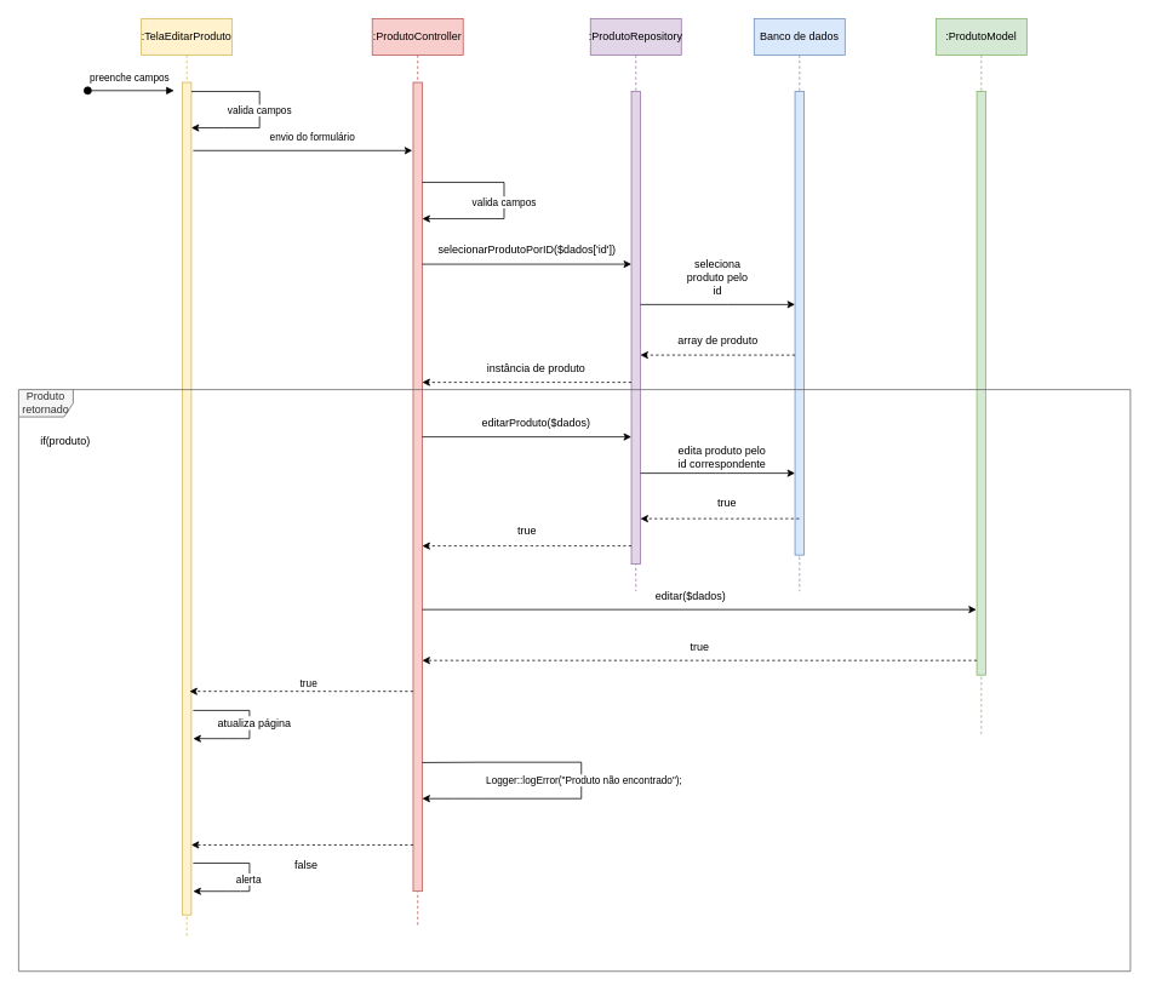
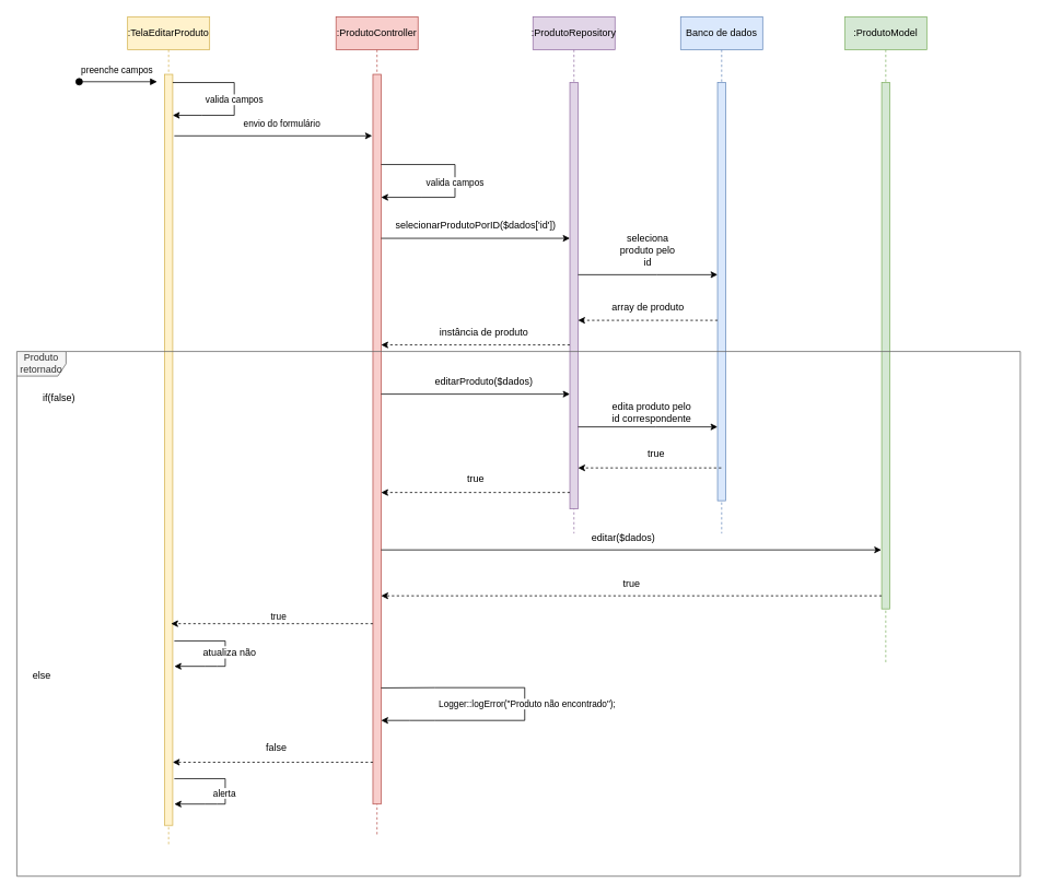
  <mxCell id="0" />
  <mxCell id="1" parent="0" />
  <mxCell id="2" value=":TelaEditarProduto" style="shape=umlLifeline;perimeter=lifelinePerimeter;whiteSpace=wrap;html=1;container=0;dropTarget=0;collapsible=0;recursiveResize=0;outlineConnect=0;portConstraint=eastwest;newEdgeStyle={&quot;edgeStyle&quot;:&quot;elbowEdgeStyle&quot;,&quot;elbow&quot;:&quot;vertical&quot;,&quot;curved&quot;:0,&quot;rounded&quot;:0};fillColor=#fff2cc;strokeColor=#d6b656;" parent="1" vertex="1"><mxGeometry x="155" y="20" width="100" height="1010" as="geometry" /></mxCell>
  <mxCell id="3" value="" style="html=1;points=[];perimeter=orthogonalPerimeter;outlineConnect=0;targetShapes=umlLifeline;portConstraint=eastwest;newEdgeStyle={&quot;edgeStyle&quot;:&quot;elbowEdgeStyle&quot;,&quot;elbow&quot;:&quot;vertical&quot;,&quot;curved&quot;:0,&quot;rounded&quot;:0};fillColor=#fff2cc;strokeColor=#d6b656;" parent="2" vertex="1"><mxGeometry x="45" y="70" width="10" height="916" as="geometry" /></mxCell>
  <mxCell id="4" value="" style="endArrow=classic;html=1;rounded=0;" parent="2" source="3" target="3" edge="1"><mxGeometry width="50" height="50" relative="1" as="geometry"><mxPoint x="220" y="250" as="sourcePoint" /><mxPoint x="60" y="120" as="targetPoint" /><Array as="points"><mxPoint x="130" y="80" /><mxPoint x="130" y="120" /><mxPoint x="90" y="120" /></Array></mxGeometry></mxCell>
  <mxCell id="5" value="valida campos" style="edgeLabel;html=1;align=center;verticalAlign=middle;resizable=0;points=[];" parent="4" vertex="1" connectable="0"><mxGeometry x="0.052" y="-1" relative="1" as="geometry"><mxPoint y="-5" as="offset" /></mxGeometry></mxCell>
  <mxCell id="6" value=":ProdutoController" style="shape=umlLifeline;perimeter=lifelinePerimeter;whiteSpace=wrap;html=1;container=0;dropTarget=0;collapsible=0;recursiveResize=0;outlineConnect=0;portConstraint=eastwest;newEdgeStyle={&quot;edgeStyle&quot;:&quot;elbowEdgeStyle&quot;,&quot;elbow&quot;:&quot;vertical&quot;,&quot;curved&quot;:0,&quot;rounded&quot;:0};fillColor=#f8cecc;strokeColor=#b85450;" parent="1" vertex="1"><mxGeometry x="409" y="20" width="100" height="1000" as="geometry" /></mxCell>
  <mxCell id="7" value="" style="html=1;points=[];perimeter=orthogonalPerimeter;outlineConnect=0;targetShapes=umlLifeline;portConstraint=eastwest;newEdgeStyle={&quot;edgeStyle&quot;:&quot;elbowEdgeStyle&quot;,&quot;elbow&quot;:&quot;vertical&quot;,&quot;curved&quot;:0,&quot;rounded&quot;:0};fillColor=#f8cecc;strokeColor=#b85450;" parent="6" vertex="1"><mxGeometry x="45" y="70" width="10" height="890" as="geometry" /></mxCell>
  <mxCell id="8" value="" style="endArrow=classic;html=1;rounded=0;" parent="6" source="7" target="7" edge="1"><mxGeometry width="50" height="50" relative="1" as="geometry"><mxPoint x="60" y="180" as="sourcePoint" /><mxPoint x="60" y="220" as="targetPoint" /><Array as="points"><mxPoint x="145" y="180" /><mxPoint x="145" y="220" /><mxPoint x="105" y="220" /></Array></mxGeometry></mxCell>
  <mxCell id="9" value="valida campos" style="edgeLabel;html=1;align=center;verticalAlign=middle;resizable=0;points=[];" parent="8" vertex="1" connectable="0"><mxGeometry x="0.052" y="-1" relative="1" as="geometry"><mxPoint y="-5" as="offset" /></mxGeometry></mxCell>
  <mxCell id="10" value=":ProdutoModel" style="shape=umlLifeline;perimeter=lifelinePerimeter;whiteSpace=wrap;html=1;container=0;dropTarget=0;collapsible=0;recursiveResize=0;outlineConnect=0;portConstraint=eastwest;newEdgeStyle={&quot;edgeStyle&quot;:&quot;elbowEdgeStyle&quot;,&quot;elbow&quot;:&quot;vertical&quot;,&quot;curved&quot;:0,&quot;rounded&quot;:0};fillColor=#d5e8d4;strokeColor=#82b366;" parent="1" vertex="1"><mxGeometry x="1029" y="20" width="100" height="788" as="geometry" /></mxCell>
  <mxCell id="11" value="" style="html=1;points=[];perimeter=orthogonalPerimeter;outlineConnect=0;targetShapes=umlLifeline;portConstraint=eastwest;newEdgeStyle={&quot;edgeStyle&quot;:&quot;elbowEdgeStyle&quot;,&quot;elbow&quot;:&quot;vertical&quot;,&quot;curved&quot;:0,&quot;rounded&quot;:0};fillColor=#d5e8d4;strokeColor=#82b366;" parent="10" vertex="1"><mxGeometry x="45" y="80" width="10" height="642" as="geometry" /></mxCell>
  <mxCell id="12" value=":ProdutoRepository" style="shape=umlLifeline;perimeter=lifelinePerimeter;whiteSpace=wrap;html=1;container=0;dropTarget=0;collapsible=0;recursiveResize=0;outlineConnect=0;portConstraint=eastwest;newEdgeStyle={&quot;edgeStyle&quot;:&quot;elbowEdgeStyle&quot;,&quot;elbow&quot;:&quot;vertical&quot;,&quot;curved&quot;:0,&quot;rounded&quot;:0};fillColor=#e1d5e7;strokeColor=#9673a6;" parent="1" vertex="1"><mxGeometry x="649" y="20" width="100" height="630" as="geometry" /></mxCell>
  <mxCell id="13" value="" style="html=1;points=[];perimeter=orthogonalPerimeter;outlineConnect=0;targetShapes=umlLifeline;portConstraint=eastwest;newEdgeStyle={&quot;edgeStyle&quot;:&quot;elbowEdgeStyle&quot;,&quot;elbow&quot;:&quot;vertical&quot;,&quot;curved&quot;:0,&quot;rounded&quot;:0};fillColor=#e1d5e7;strokeColor=#9673a6;" parent="12" vertex="1"><mxGeometry x="45" y="80" width="10" height="520" as="geometry" /></mxCell>
  <mxCell id="14" value="Banco de dados" style="shape=umlLifeline;perimeter=lifelinePerimeter;whiteSpace=wrap;html=1;container=0;dropTarget=0;collapsible=0;recursiveResize=0;outlineConnect=0;portConstraint=eastwest;newEdgeStyle={&quot;edgeStyle&quot;:&quot;elbowEdgeStyle&quot;,&quot;elbow&quot;:&quot;vertical&quot;,&quot;curved&quot;:0,&quot;rounded&quot;:0};fillColor=#dae8fc;strokeColor=#6c8ebf;" parent="1" vertex="1"><mxGeometry x="829" y="20" width="100" height="630" as="geometry" /></mxCell>
  <mxCell id="15" value="" style="html=1;points=[];perimeter=orthogonalPerimeter;outlineConnect=0;targetShapes=umlLifeline;portConstraint=eastwest;newEdgeStyle={&quot;edgeStyle&quot;:&quot;elbowEdgeStyle&quot;,&quot;elbow&quot;:&quot;vertical&quot;,&quot;curved&quot;:0,&quot;rounded&quot;:0};fillColor=#dae8fc;strokeColor=#6c8ebf;" parent="14" vertex="1"><mxGeometry x="45" y="80" width="10" height="510" as="geometry" /></mxCell>
  <mxCell id="16" value="" style="endArrow=classic;html=1;rounded=0;" parent="1" edge="1"><mxGeometry width="50" height="50" relative="1" as="geometry"><mxPoint x="212" y="165" as="sourcePoint" /><mxPoint x="453" y="165" as="targetPoint" /></mxGeometry></mxCell>
  <mxCell id="17" value="envio do formulário" style="edgeLabel;html=1;align=center;verticalAlign=middle;resizable=0;points=[];" parent="16" vertex="1" connectable="0"><mxGeometry x="0.108" y="2" relative="1" as="geometry"><mxPoint x="-4" y="-14" as="offset" /></mxGeometry></mxCell>
  <mxCell id="18" value="" style="endArrow=classic;html=1;rounded=0;" parent="1" edge="1"><mxGeometry width="50" height="50" relative="1" as="geometry"><mxPoint x="464" y="290" as="sourcePoint" /><mxPoint x="694" y="290" as="targetPoint" /></mxGeometry></mxCell>
  <mxCell id="19" value="selecionarProdutoPorID($dados['id'])" style="text;html=1;align=center;verticalAlign=middle;resizable=0;points=[];autosize=1;strokeColor=none;fillColor=none;" parent="1" vertex="1"><mxGeometry x="469" y="260" width="220" height="30" as="geometry" /></mxCell>
  <mxCell id="20" value="" style="endArrow=classic;html=1;rounded=0;" parent="1" source="13" target="15" edge="1"><mxGeometry width="50" height="50" relative="1" as="geometry"><mxPoint x="709" y="334" as="sourcePoint" /><mxPoint x="869" y="334" as="targetPoint" /><Array as="points"><mxPoint x="799.63" y="334.38" /></Array></mxGeometry></mxCell>
  <mxCell id="21" value="seleciona produto pelo id" style="text;html=1;align=center;verticalAlign=middle;whiteSpace=wrap;rounded=0;" parent="1" vertex="1"><mxGeometry x="749" y="290" width="80" height="30" as="geometry" /></mxCell>
  <mxCell id="22" value="" style="endArrow=classic;html=1;rounded=0;dashed=1;" parent="1" source="15" edge="1"><mxGeometry width="50" height="50" relative="1" as="geometry"><mxPoint x="869" y="390" as="sourcePoint" /><mxPoint x="703.914" y="390" as="targetPoint" /></mxGeometry></mxCell>
  <mxCell id="23" value="array de produto" style="text;html=1;align=center;verticalAlign=middle;resizable=0;points=[];autosize=1;strokeColor=none;fillColor=none;" parent="1" vertex="1"><mxGeometry x="734" y="360" width="110" height="30" as="geometry" /></mxCell>
  <mxCell id="24" value="Produto retornado" style="shape=umlFrame;whiteSpace=wrap;html=1;pointerEvents=0;fillColor=#f5f5f5;fontColor=#333333;strokeColor=#666666;" parent="1" vertex="1"><mxGeometry x="20" y="428" width="1223" height="640" as="geometry" /></mxCell>
- <mxCell id="25" value="if(produto)" style="text;html=1;align=center;verticalAlign=middle;resizable=0;points=[];autosize=1;strokeColor=none;fillColor=none;" parent="1" vertex="1"><mxGeometry x="31" y="470" width="80" height="30" as="geometry" /></mxCell>
+ <mxCell id="25" value="if(false)" style="text;html=1;align=center;verticalAlign=middle;resizable=0;points=[];autosize=1;strokeColor=none;fillColor=none;" parent="1" vertex="1"><mxGeometry x="31" y="470" width="80" height="30" as="geometry" /></mxCell>
  <mxCell id="26" value="" style="endArrow=classic;html=1;rounded=0;" parent="1" edge="1"><mxGeometry width="50" height="50" relative="1" as="geometry"><mxPoint x="464" y="480" as="sourcePoint" /><mxPoint x="694" y="480" as="targetPoint" /></mxGeometry></mxCell>
  <mxCell id="27" value="editarProduto($dados)" style="text;html=1;align=center;verticalAlign=middle;resizable=0;points=[];autosize=1;strokeColor=none;fillColor=none;" parent="1" vertex="1"><mxGeometry x="519" y="450" width="140" height="30" as="geometry" /></mxCell>
  <mxCell id="28" value="" style="endArrow=classic;html=1;rounded=0;dashed=1;" parent="1" edge="1"><mxGeometry width="50" height="50" relative="1" as="geometry"><mxPoint x="694" y="420" as="sourcePoint" /><mxPoint x="464" y="420" as="targetPoint" /></mxGeometry></mxCell>
  <mxCell id="29" value="instância de produto" style="text;html=1;align=center;verticalAlign=middle;resizable=0;points=[];autosize=1;strokeColor=none;fillColor=none;" parent="1" vertex="1"><mxGeometry x="524" y="390" width="130" height="30" as="geometry" /></mxCell>
  <mxCell id="30" value="" style="endArrow=classic;html=1;rounded=0;" parent="1" source="13" target="15" edge="1"><mxGeometry width="50" height="50" relative="1" as="geometry"><mxPoint x="529" y="450" as="sourcePoint" /><mxPoint x="869" y="520" as="targetPoint" /><Array as="points"><mxPoint x="799" y="520" /></Array></mxGeometry></mxCell>
  <mxCell id="31" value="edita produto pelo id correspondente" style="text;html=1;align=center;verticalAlign=middle;whiteSpace=wrap;rounded=0;" parent="1" vertex="1"><mxGeometry x="739" y="488" width="110" height="30" as="geometry" /></mxCell>
  <mxCell id="32" value="" style="endArrow=classic;html=1;rounded=0;dashed=1;" parent="1" source="14" target="13" edge="1"><mxGeometry width="50" height="50" relative="1" as="geometry"><mxPoint x="689" y="470" as="sourcePoint" /><mxPoint x="719" y="570" as="targetPoint" /><Array as="points"><mxPoint x="779" y="570" /></Array></mxGeometry></mxCell>
  <mxCell id="33" value="true" style="text;html=1;align=center;verticalAlign=middle;resizable=0;points=[];autosize=1;strokeColor=none;fillColor=none;" parent="1" vertex="1"><mxGeometry x="779" y="538" width="40" height="30" as="geometry" /></mxCell>
  <mxCell id="34" value="" style="endArrow=classic;html=1;rounded=0;dashed=1;" parent="1" source="13" target="7" edge="1"><mxGeometry width="50" height="50" relative="1" as="geometry"><mxPoint x="679" y="600" as="sourcePoint" /><mxPoint x="469" y="600" as="targetPoint" /><Array as="points"><mxPoint x="589" y="600" /></Array></mxGeometry></mxCell>
  <mxCell id="35" value="true" style="text;html=1;align=center;verticalAlign=middle;resizable=0;points=[];autosize=1;strokeColor=none;fillColor=none;" parent="1" vertex="1"><mxGeometry x="559" y="568" width="40" height="30" as="geometry" /></mxCell>
  <mxCell id="36" value="" style="endArrow=classic;html=1;rounded=0;" parent="1" source="7" edge="1"><mxGeometry width="50" height="50" relative="1" as="geometry"><mxPoint x="479" y="670" as="sourcePoint" /><mxPoint x="1073.5" y="670" as="targetPoint" /></mxGeometry></mxCell>
  <mxCell id="37" value="editar($dados)" style="text;html=1;align=center;verticalAlign=middle;resizable=0;points=[];autosize=1;strokeColor=none;fillColor=none;" parent="1" vertex="1"><mxGeometry x="709" y="640" width="100" height="30" as="geometry" /></mxCell>
  <mxCell id="38" value="" style="endArrow=classic;html=1;rounded=0;dashed=1;" parent="1" edge="1" source="7"><mxGeometry width="50" height="50" relative="1" as="geometry"><mxPoint x="304" y="760" as="sourcePoint" /><mxPoint x="208" y="760" as="targetPoint" /></mxGeometry></mxCell>
  <mxCell id="39" value="true" style="edgeLabel;html=1;align=center;verticalAlign=middle;resizable=0;points=[];" parent="38" vertex="1" connectable="0"><mxGeometry x="-0.062" y="2" relative="1" as="geometry"><mxPoint x="-1" y="-12" as="offset" /></mxGeometry></mxCell>
+ <mxCell id="40" value="else" style="text;html=1;align=center;verticalAlign=middle;resizable=0;points=[];autosize=1;strokeColor=none;fillColor=none;" parent="1" vertex="1"><mxGeometry x="25" y="808" width="50" height="30" as="geometry" /></mxCell>
  <mxCell id="41" value="" style="endArrow=classic;html=1;rounded=0;exitX=1;exitY=0.742;exitDx=0;exitDy=0;exitPerimeter=0;" parent="1" edge="1"><mxGeometry width="50" height="50" relative="1" as="geometry"><mxPoint x="464" y="838.38" as="sourcePoint" /><mxPoint x="464" y="878" as="targetPoint" /><Array as="points"><mxPoint x="529" y="838" /><mxPoint x="639" y="838" /><mxPoint x="639" y="878" /><mxPoint x="529" y="878" /><mxPoint x="499" y="878" /></Array></mxGeometry></mxCell>
  <mxCell id="42" value="Logger::logError(&quot;Produto não encontrado&quot;);" style="edgeLabel;html=1;align=center;verticalAlign=middle;resizable=0;points=[];" parent="41" vertex="1" connectable="0"><mxGeometry x="0.003" y="2" relative="1" as="geometry"><mxPoint y="-1" as="offset" /></mxGeometry></mxCell>
  <mxCell id="43" value="" style="endArrow=classic;html=1;rounded=0;dashed=1;" parent="1" edge="1"><mxGeometry width="50" height="50" relative="1" as="geometry"><mxPoint x="454" y="929" as="sourcePoint" /><mxPoint x="210" y="929" as="targetPoint" /></mxGeometry></mxCell>
- <mxCell id="44" value="false" style="text;html=1;align=center;verticalAlign=middle;resizable=0;points=[];autosize=1;strokeColor=none;fillColor=none;" parent="1" vertex="1"><mxGeometry x="314" y="938" width="43" height="26" as="geometry" /></mxCell>
+ <mxCell id="44" value="false" style="text;html=1;align=center;verticalAlign=middle;resizable=0;points=[];autosize=1;strokeColor=none;fillColor=none;" parent="1" vertex="1"><mxGeometry x="314" y="898" width="43" height="26" as="geometry" /></mxCell>
  <mxCell id="45" value="" style="endArrow=classic;html=1;rounded=0;dashed=1;" edge="1" parent="1" source="11"><mxGeometry width="50" height="50" relative="1" as="geometry"><mxPoint x="694" y="726" as="sourcePoint" /><mxPoint x="464" y="726" as="targetPoint" /><Array as="points"><mxPoint x="589" y="726" /></Array></mxGeometry></mxCell>
  <mxCell id="46" value="true" style="text;html=1;align=center;verticalAlign=middle;resizable=0;points=[];autosize=1;strokeColor=none;fillColor=none;" vertex="1" parent="1"><mxGeometry x="749" y="697" width="40" height="30" as="geometry" /></mxCell>
  <mxCell id="47" value="preenche campos" style="html=1;verticalAlign=bottom;startArrow=oval;endArrow=block;startSize=8;edgeStyle=elbowEdgeStyle;elbow=vertical;curved=0;rounded=0;" parent="1" edge="1"><mxGeometry x="-0.034" y="5" relative="1" as="geometry"><mxPoint x="96" y="99" as="sourcePoint" /><mxPoint as="offset" /><mxPoint x="191" y="99.348" as="targetPoint" /></mxGeometry></mxCell>
  <mxCell id="48" value="" style="endArrow=classic;html=1;rounded=0;" edge="1" parent="1"><mxGeometry width="50" height="50" relative="1" as="geometry"><mxPoint x="212" y="781" as="sourcePoint" /><mxPoint x="212" y="812" as="targetPoint" /><Array as="points"><mxPoint x="274" y="781" /><mxPoint x="274" y="812" /><mxPoint x="264" y="812" /><mxPoint x="249" y="812" /></Array></mxGeometry></mxCell>
- <mxCell id="49" value="atualiza página" style="text;html=1;align=center;verticalAlign=middle;resizable=0;points=[];autosize=1;strokeColor=none;fillColor=none;shadow=0;labelBackgroundColor=default;" vertex="1" parent="1"><mxGeometry x="229" y="782" width="99" height="26" as="geometry" /></mxCell>
+ <mxCell id="49" value="atualiza não" style="text;html=1;align=center;verticalAlign=middle;resizable=0;points=[];autosize=1;strokeColor=none;fillColor=none;shadow=0;labelBackgroundColor=default;" vertex="1" parent="1"><mxGeometry x="229" y="782" width="99" height="26" as="geometry" /></mxCell>
  <mxCell id="50" value="" style="endArrow=classic;html=1;rounded=0;" edge="1" parent="1"><mxGeometry width="50" height="50" relative="1" as="geometry"><mxPoint x="212" y="949" as="sourcePoint" /><mxPoint x="212" y="980" as="targetPoint" /><Array as="points"><mxPoint x="274" y="949" /><mxPoint x="274" y="980" /><mxPoint x="264" y="980" /><mxPoint x="249" y="980" /></Array></mxGeometry></mxCell>
  <mxCell id="51" value="alerta" style="edgeLabel;html=1;align=center;verticalAlign=middle;resizable=0;points=[];" vertex="1" connectable="0" parent="50"><mxGeometry x="-0.047" y="2" relative="1" as="geometry"><mxPoint x="-4" y="5" as="offset" /></mxGeometry></mxCell>
